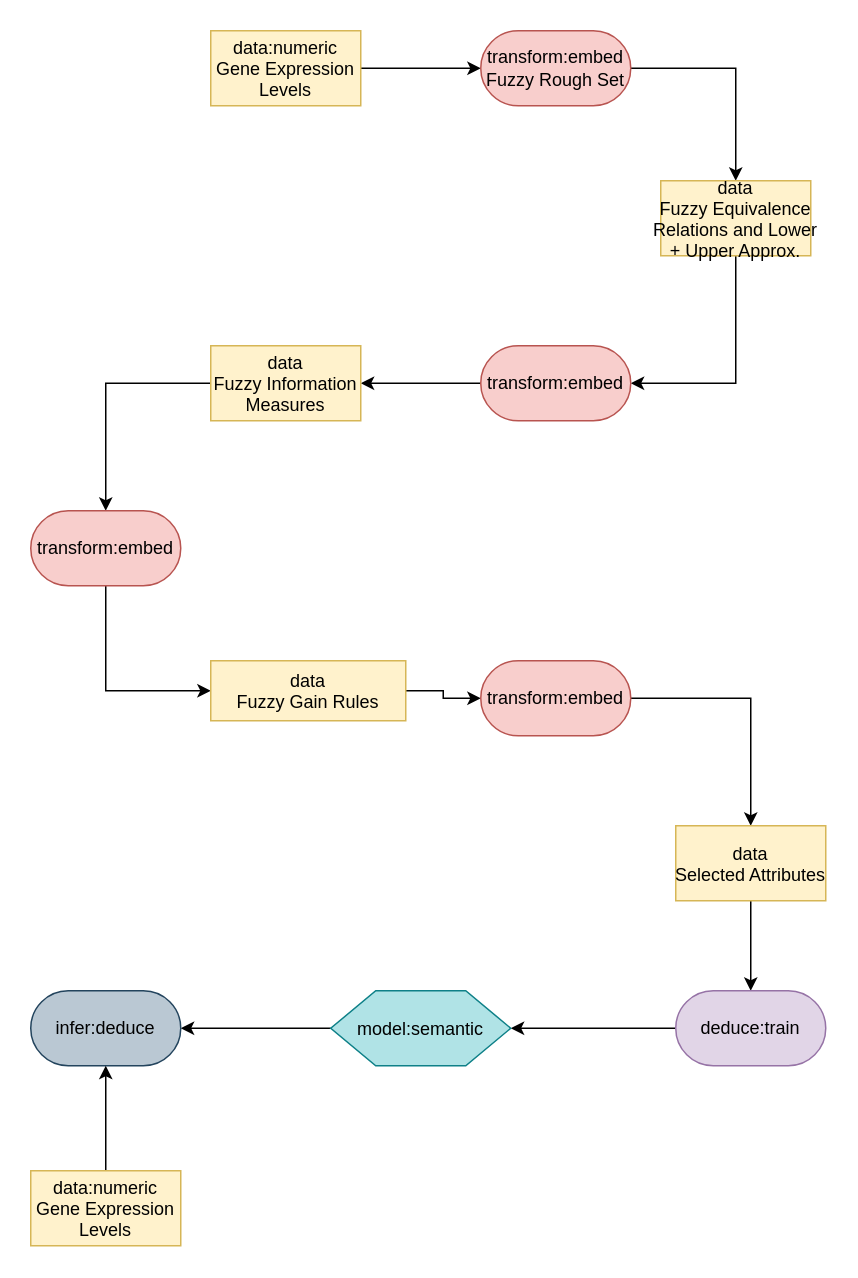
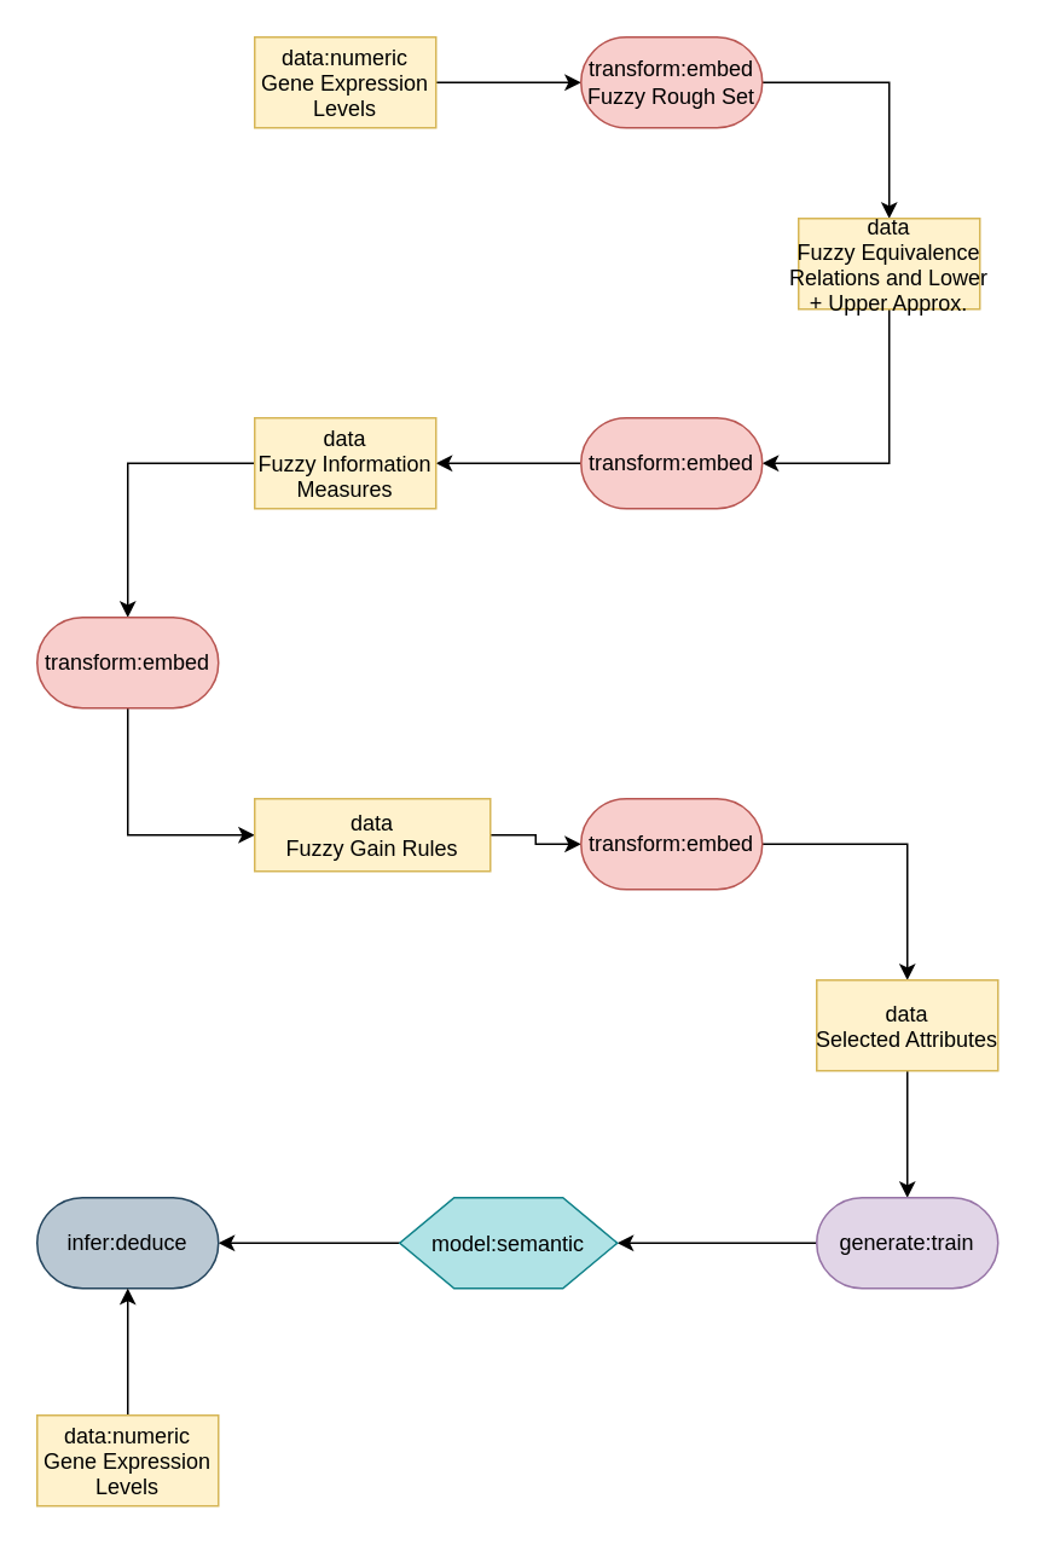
  <mxCell id="0" />
  <mxCell id="1" parent="0" />
  <mxCell id="2" style="edgeStyle=orthogonalEdgeStyle;rounded=0;orthogonalLoop=1;jettySize=auto;html=1;entryX=0;entryY=0.5;entryDx=0;entryDy=0;" parent="1" source="3" target="5" edge="1"><mxGeometry relative="1" as="geometry" /></mxCell>
  <mxCell id="3" value="data:numeric&#10;Gene Expression&#10;Levels" style="rectangle;fillColor=#fff2cc;strokeColor=#d6b656;" parent="1" name="data" vertex="1"><mxGeometry x="140" y="20" width="100" height="50" as="geometry" /></mxCell>
  <mxCell id="4" style="edgeStyle=orthogonalEdgeStyle;rounded=0;orthogonalLoop=1;jettySize=auto;html=1;entryX=0.5;entryY=0;entryDx=0;entryDy=0;" parent="1" source="5" target="7" edge="1"><mxGeometry relative="1" as="geometry" /></mxCell>
  <mxCell id="5" value="&lt;div&gt;transform:embed&lt;/div&gt;&lt;div&gt;Fuzzy Rough Set&lt;/div&gt;" style="rounded=1;whiteSpace=wrap;html=1;arcSize=50;fillColor=#f8cecc;strokeColor=#b85450;" parent="1" name="transform" vertex="1"><mxGeometry x="320" y="20" width="100" height="50" as="geometry" /></mxCell>
  <mxCell id="6" style="edgeStyle=orthogonalEdgeStyle;rounded=0;orthogonalLoop=1;jettySize=auto;html=1;exitX=0.5;exitY=1;exitDx=0;exitDy=0;entryX=1;entryY=0.5;entryDx=0;entryDy=0;" parent="1" source="7" target="9" edge="1"><mxGeometry relative="1" as="geometry" /></mxCell>
  <mxCell id="7" value="data&#10;Fuzzy Equivalence&#10;Relations and Lower&#10;+ Upper Approx." style="rectangle;fillColor=#fff2cc;strokeColor=#d6b656;" parent="1" name="data" vertex="1"><mxGeometry x="440" y="120" width="100" height="50" as="geometry" /></mxCell>
  <mxCell id="8" style="edgeStyle=orthogonalEdgeStyle;rounded=0;orthogonalLoop=1;jettySize=auto;html=1;exitX=0;exitY=0.5;exitDx=0;exitDy=0;entryX=1;entryY=0.5;entryDx=0;entryDy=0;" parent="1" source="9" target="11" edge="1"><mxGeometry relative="1" as="geometry" /></mxCell>
  <mxCell id="9" value="transform:embed" style="rounded=1;whiteSpace=wrap;html=1;arcSize=50;fillColor=#f8cecc;strokeColor=#b85450;" parent="1" name="transform" vertex="1"><mxGeometry x="320" y="230" width="100" height="50" as="geometry" /></mxCell>
  <mxCell id="10" style="edgeStyle=orthogonalEdgeStyle;rounded=0;orthogonalLoop=1;jettySize=auto;html=1;entryX=0.5;entryY=0;entryDx=0;entryDy=0;" parent="1" source="11" target="13" edge="1"><mxGeometry relative="1" as="geometry" /></mxCell>
  <mxCell id="11" value="data&#10;Fuzzy Information&#10;Measures" style="rectangle;fillColor=#fff2cc;strokeColor=#d6b656;" parent="1" name="data" vertex="1"><mxGeometry x="140" y="230" width="100" height="50" as="geometry" /></mxCell>
  <mxCell id="12" style="edgeStyle=orthogonalEdgeStyle;rounded=0;orthogonalLoop=1;jettySize=auto;html=1;exitX=0.5;exitY=1;exitDx=0;exitDy=0;entryX=0;entryY=0.5;entryDx=0;entryDy=0;" parent="1" source="13" target="15" edge="1"><mxGeometry relative="1" as="geometry" /></mxCell>
  <mxCell id="13" value="transform:embed" style="rounded=1;whiteSpace=wrap;html=1;arcSize=50;fillColor=#f8cecc;strokeColor=#b85450;" parent="1" name="transform" vertex="1"><mxGeometry x="20" y="340" width="100" height="50" as="geometry" /></mxCell>
  <mxCell id="14" style="edgeStyle=orthogonalEdgeStyle;rounded=0;orthogonalLoop=1;jettySize=auto;html=1;exitX=1;exitY=0.5;exitDx=0;exitDy=0;entryX=0;entryY=0.5;entryDx=0;entryDy=0;" parent="1" source="15" target="17" edge="1"><mxGeometry relative="1" as="geometry" /></mxCell>
  <mxCell id="15" value="data&#10;Fuzzy Gain Rules" style="rectangle;fillColor=#fff2cc;strokeColor=#d6b656;" parent="1" name="data" vertex="1"><mxGeometry x="140" y="440" width="130" height="40" as="geometry" /></mxCell>
  <mxCell id="16" style="edgeStyle=orthogonalEdgeStyle;rounded=0;orthogonalLoop=1;jettySize=auto;html=1;entryX=0.5;entryY=0;entryDx=0;entryDy=0;" parent="1" source="17" target="19" edge="1"><mxGeometry relative="1" as="geometry" /></mxCell>
  <mxCell id="17" value="transform:embed" style="rounded=1;whiteSpace=wrap;html=1;arcSize=50;fillColor=#f8cecc;strokeColor=#b85450;" parent="1" name="transform" vertex="1"><mxGeometry x="320" y="440" width="100" height="50" as="geometry" /></mxCell>
  <mxCell id="18" style="edgeStyle=orthogonalEdgeStyle;rounded=0;orthogonalLoop=1;jettySize=auto;html=1;exitX=0.5;exitY=1;exitDx=0;exitDy=0;entryX=0.5;entryY=0;entryDx=0;entryDy=0;" parent="1" source="19" target="21" edge="1"><mxGeometry relative="1" as="geometry" /></mxCell>
- <mxCell id="19" value="data&#10;Selected Attributes" style="rectangle;fillColor=#fff2cc;strokeColor=#d6b656;" parent="1" name="data" vertex="1"><mxGeometry x="450" y="550" width="100" height="50" as="geometry" /></mxCell>
+ <mxCell id="19" value="data&#10;Selected Attributes" style="rectangle;fillColor=#fff2cc;strokeColor=#d6b656;" parent="1" name="data" vertex="1"><mxGeometry x="450" y="540" width="100" height="50" as="geometry" /></mxCell>
  <mxCell id="20" style="edgeStyle=orthogonalEdgeStyle;rounded=0;orthogonalLoop=1;jettySize=auto;html=1;exitX=0;exitY=0.5;exitDx=0;exitDy=0;entryX=1;entryY=0.5;entryDx=0;entryDy=0;" parent="1" source="21" target="23" edge="1"><mxGeometry relative="1" as="geometry" /></mxCell>
- <mxCell id="21" value="deduce:train" style="rounded=1;whiteSpace=wrap;html=1;arcSize=50;fillColor=#e1d5e7;strokeColor=#9673a6;" parent="1" name="generate:train" vertex="1"><mxGeometry x="450" y="660" width="100" height="50" as="geometry" /></mxCell>
+ <mxCell id="21" value="generate:train" style="rounded=1;whiteSpace=wrap;html=1;arcSize=50;fillColor=#e1d5e7;strokeColor=#9673a6;" parent="1" name="generate:train" vertex="1"><mxGeometry x="450" y="660" width="100" height="50" as="geometry" /></mxCell>
  <mxCell id="22" style="edgeStyle=orthogonalEdgeStyle;rounded=0;orthogonalLoop=1;jettySize=auto;html=1;exitX=0;exitY=0.5;exitDx=0;exitDy=0;entryX=1;entryY=0.5;entryDx=0;entryDy=0;" parent="1" source="23" target="24" edge="1"><mxGeometry relative="1" as="geometry" /></mxCell>
  <mxCell id="23" value="model:semantic" style="shape=hexagon;perimeter=hexagonPerimeter2;fillColor=#b0e3e6;strokeColor=#0e8088;" parent="1" name="model" vertex="1"><mxGeometry x="220" y="660" width="120" height="50" as="geometry" /></mxCell>
  <mxCell id="24" value="infer:deduce" style="rounded=1;whiteSpace=wrap;html=1;arcSize=50;fillColor=#bac8d3;strokeColor=#23445d;" parent="1" name="infer:deduce" vertex="1"><mxGeometry x="20" y="660" width="100" height="50" as="geometry" /></mxCell>
  <mxCell id="25" style="edgeStyle=orthogonalEdgeStyle;rounded=0;orthogonalLoop=1;jettySize=auto;html=1;entryX=0.5;entryY=1;entryDx=0;entryDy=0;" parent="1" source="26" target="24" edge="1"><mxGeometry relative="1" as="geometry" /></mxCell>
  <mxCell id="26" value="data:numeric&#10;Gene Expression&#10;Levels" style="rectangle;fillColor=#fff2cc;strokeColor=#d6b656;" parent="1" name="data" vertex="1"><mxGeometry x="20" y="780" width="100" height="50" as="geometry" /></mxCell>
